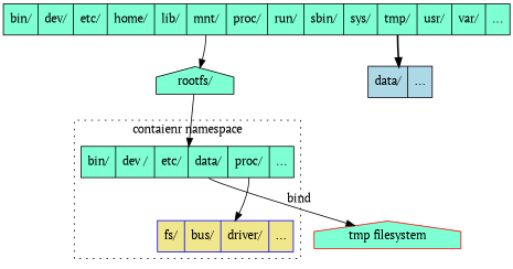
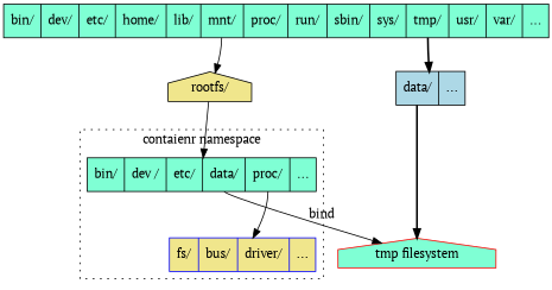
  digraph {
    compound=true
    fontname="PT Serif"
    nodesep=0.05
    rankdir=TB
    node [fillcolor=aquamarine fontname="PT Serif" shape=record style=filled]
    edge [fontname="PT Serif" style=solid tailport=data]
    n1 [fillcolor=lightblue label="<data> data/ | ..."]
-   n2 [label="rootfs/" shape=house]
+   n2 [fillcolor=khaki label="rootfs/" shape=house]
    n3 [color=red label="tmp filesystem" shape=house]
    n4 [label="bin/ | dev / | etc/ | <data> data/ | <proc> proc/ |..."]
    n5 [color=blue fillcolor=khaki label="fs/ | bus/ | driver/ | ..."]
    n6 [label="bin/ |dev/ | <etc> etc/ |home/ | lib/ | <mnt> mnt/ | <proc> proc/ |run/ |sbin/ | sys/ | <tmp> tmp/ |<usr> usr/ | <var> var/ | ..."]
    subgraph sub_1 {
      rank=same
      n1
      n2
    }
    subgraph cluster_2 {
      style=invis
      n3
    }
    subgraph cluster_3 {
      label="contaienr namespace"
      style=dotted
      n4
      n5
    }
+   n1 -> n3 [style=bold weight=2]
    n2 -> n4
    n4 -> n3 [label=bind]
    n4 -> n5 [tailport=proc]
    n6 -> n1 [style=bold tailport=tmp]
    n6 -> n2 [tailport=mnt]
  }
